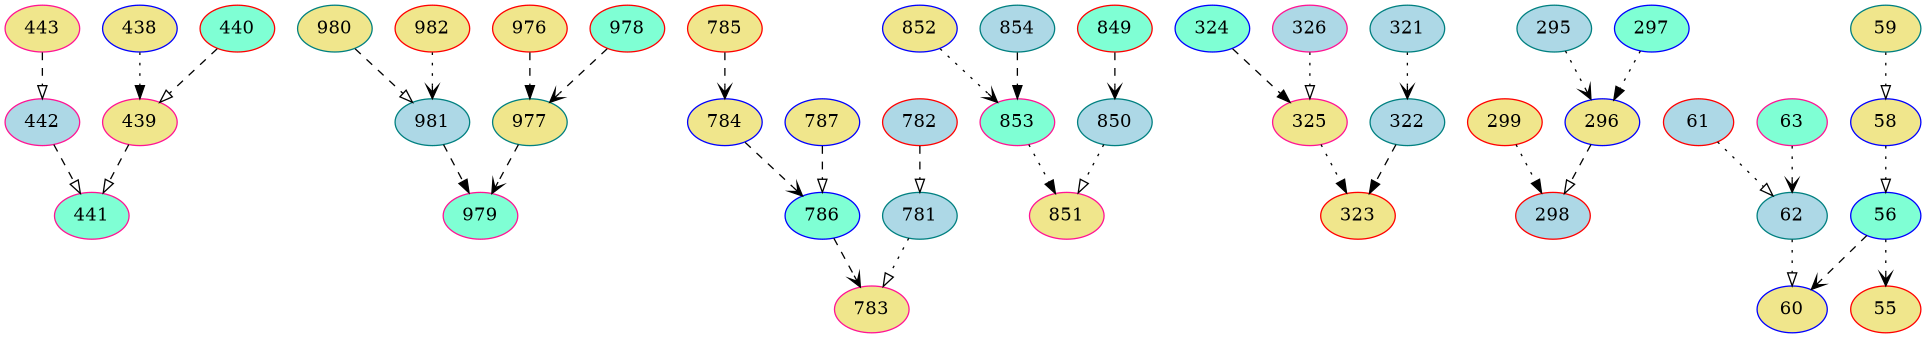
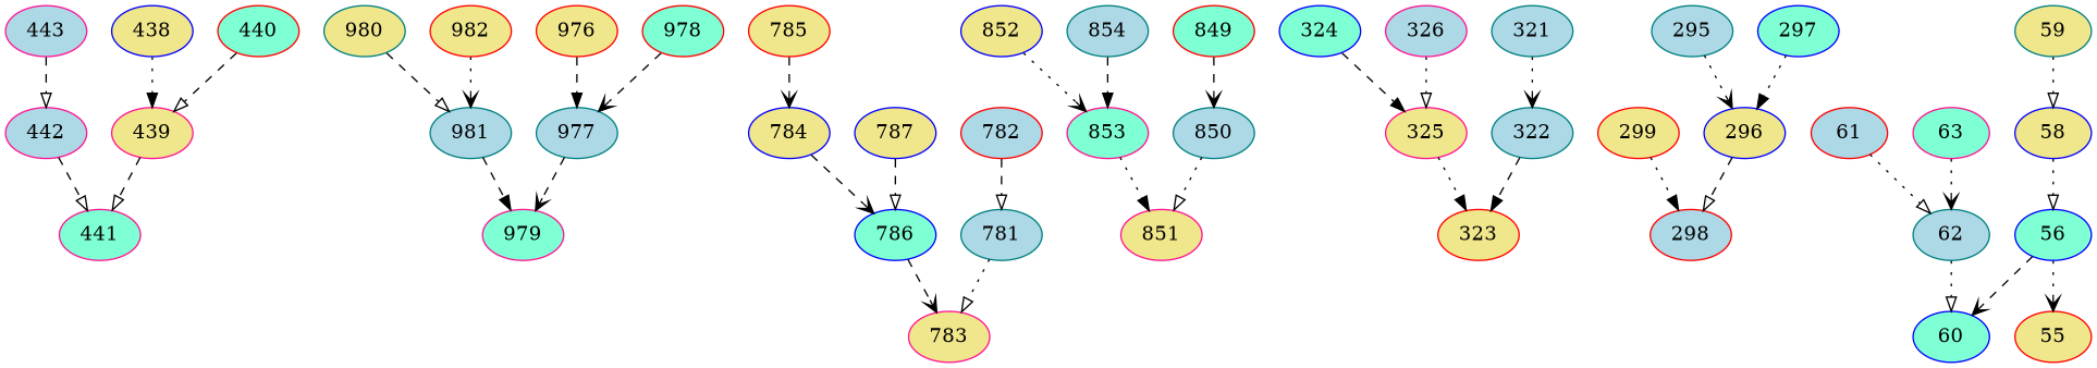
  digraph {
    ranckdir=UD
    node [color=red fillcolor=khaki style=filled]
    edge [arrowhead=onormal style=dashed]
    439 [color=deeppink]
    441 [color=deeppink fillcolor=aquamarine]
    438 [color=blue]
    440 [fillcolor=aquamarine]
    442 [color=deeppink fillcolor=lightblue]
-   443 [color=deeppink]
-   977 [color=teal]
+   443 [color=deeppink fillcolor=lightblue]
+   977 [color=teal fillcolor=lightblue]
    979 [color=deeppink fillcolor=aquamarine]
    976
    978 [fillcolor=aquamarine]
    981 [color=teal fillcolor=lightblue]
    980 [color=teal]
    982
    781 [color=teal fillcolor=lightblue]
    783 [color=deeppink]
    782 [fillcolor=lightblue]
    786 [color=blue fillcolor=aquamarine]
    784 [color=blue]
    785
    787 [color=blue]
    850 [color=teal fillcolor=lightblue]
    851 [color=deeppink]
    849 [fillcolor=aquamarine]
    853 [color=deeppink fillcolor=aquamarine]
    852 [color=blue]
    854 [color=teal fillcolor=lightblue]
    322 [color=teal fillcolor=lightblue]
    323
    321 [color=teal fillcolor=lightblue]
    325 [color=deeppink]
    324 [color=blue fillcolor=aquamarine]
    326 [color=deeppink fillcolor=lightblue]
    296 [color=blue]
    298 [fillcolor=lightblue]
    295 [color=teal fillcolor=lightblue]
    297 [color=blue fillcolor=aquamarine]
    299
    56 [color=blue fillcolor=aquamarine]
-   60 [color=blue]
+   60 [color=blue fillcolor=aquamarine]
    55
    58 [color=blue]
    59 [color=teal]
    62 [color=teal fillcolor=lightblue]
    61 [fillcolor=lightblue]
    63 [color=deeppink fillcolor=aquamarine]
    subgraph sub_1 {
      439
      441
      438
      440
      442
      443
    }
    subgraph sub_2 {
      977
      979
      976
      978
      981
      980
      982
    }
    subgraph sub_3 {
      781
      783
      782
      786
      784
      785
      787
    }
    subgraph sub_4 {
      850
      851
      849
      853
      852
      854
    }
    subgraph sub_5 {
      322
      323
      321
      325
      324
      326
    }
    subgraph sub_6 {
      296
      298
      295
      297
      299
    }
    subgraph sub_7 {
      56
      60
      55
      58
      59
      62
      61
      63
    }
    439 -> 441
    438 -> 439 [arrowhead=normal style=dotted]
    440 -> 439
    442 -> 441
    443 -> 442
    977 -> 979 [arrowhead=vee]
    976 -> 977 [arrowhead=normal]
    978 -> 977 [arrowhead=vee]
    981 -> 979 [arrowhead=normal]
    980 -> 981
    982 -> 981 [arrowhead=vee style=dotted]
    781 -> 783 [style=dotted]
    782 -> 781
    786 -> 783 [arrowhead=vee]
    784 -> 786 [arrowhead=vee]
    785 -> 784 [arrowhead=vee]
    787 -> 786
    850 -> 851 [style=dotted]
    849 -> 850 [arrowhead=vee]
    853 -> 851 [arrowhead=normal style=dotted]
    852 -> 853 [arrowhead=vee style=dotted]
    854 -> 853 [arrowhead=normal]
    322 -> 323 [arrowhead=normal]
    321 -> 322 [arrowhead=vee style=dotted]
    325 -> 323 [arrowhead=normal style=dotted]
    324 -> 325 [arrowhead=normal]
    326 -> 325 [style=dotted]
    296 -> 298
    295 -> 296 [arrowhead=vee style=dotted]
    297 -> 296 [arrowhead=normal style=dotted]
    299 -> 298 [arrowhead=normal style=dotted]
    56 -> 60 [arrowhead=vee]
    56 -> 55 [arrowhead=vee style=dotted]
    58 -> 56 [style=dotted]
    59 -> 58 [style=dotted]
    62 -> 60 [style=dotted]
    61 -> 62 [style=dotted]
    63 -> 62 [arrowhead=vee style=dotted]
  }
